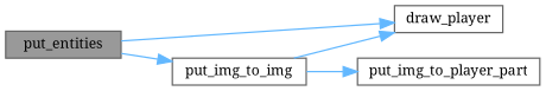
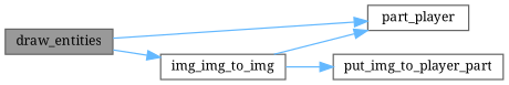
  digraph {
    fontname="Noto Serif"
    rankdir=LR
    node [color=grey40 fillcolor=white fontname="Noto Serif" fontsize=10 shape=box style=filled]
    edge [color=steelblue1 fontname="Noto Serif" fontsize=10 labelfontname=Helvetica labelfontsize=10 style=solid]
-   n1 [color=gray40 fillcolor=grey60 fontcolor=black height=0.2 label=put_entities width=0.4]
-   n2 [height=0.2 label=draw_player width=0.4]
-   n3 [height=0.2 label=put_img_to_img width=0.4]
+   n1 [color=gray40 fillcolor=grey60 fontcolor=black height=0.2 label=draw_entities width=0.4]
+   n2 [height=0.2 label=part_player width=0.4]
+   n3 [height=0.2 label=img_img_to_img width=0.4]
    n4 [height=0.2 label=put_img_to_player_part width=0.4]
    n1 -> n2
    n1 -> n3
    n3 -> n2
    n3 -> n4
  }
